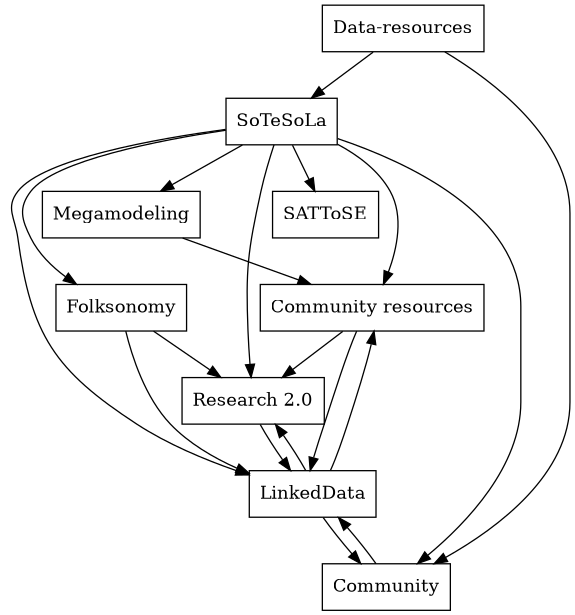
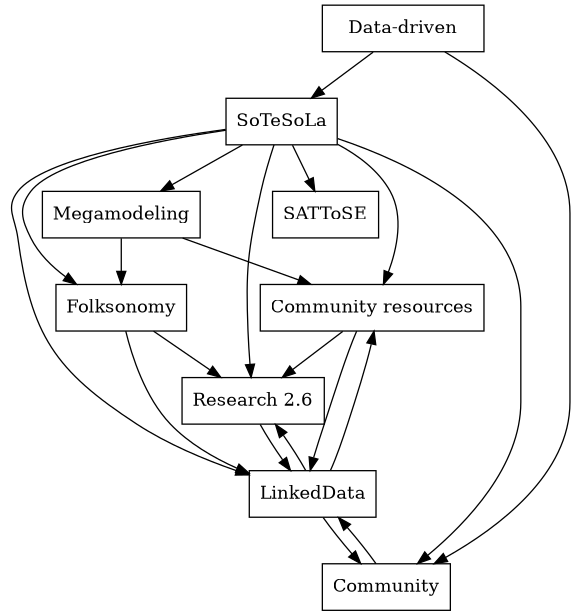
  digraph {
    node [shape=box]
    "Community resources"
-   "Research 2.0"
+   "Research 2.0" [label="Research 2.6"]
    LinkedData
    n4 [label=Community]
-   "Data-driven" [label="Data-resources"]
+   "Data-driven"
    SoTeSoLa
    Folksonomy
    Megamodeling
    SATToSE
    "Community resources" -> "Research 2.0"
    "Community resources" -> LinkedData
    "Research 2.0" -> LinkedData
    LinkedData -> "Community resources"
    LinkedData -> "Research 2.0"
    LinkedData -> n4
    n4 -> LinkedData
    "Data-driven" -> n4
    "Data-driven" -> SoTeSoLa
    SoTeSoLa -> "Community resources"
    SoTeSoLa -> "Research 2.0"
    SoTeSoLa -> LinkedData
    SoTeSoLa -> n4
    SoTeSoLa -> Folksonomy
    SoTeSoLa -> Megamodeling
    SoTeSoLa -> SATToSE
    Folksonomy -> "Research 2.0"
    Folksonomy -> LinkedData
    Megamodeling -> "Community resources"
+   Megamodeling -> Folksonomy
  }
